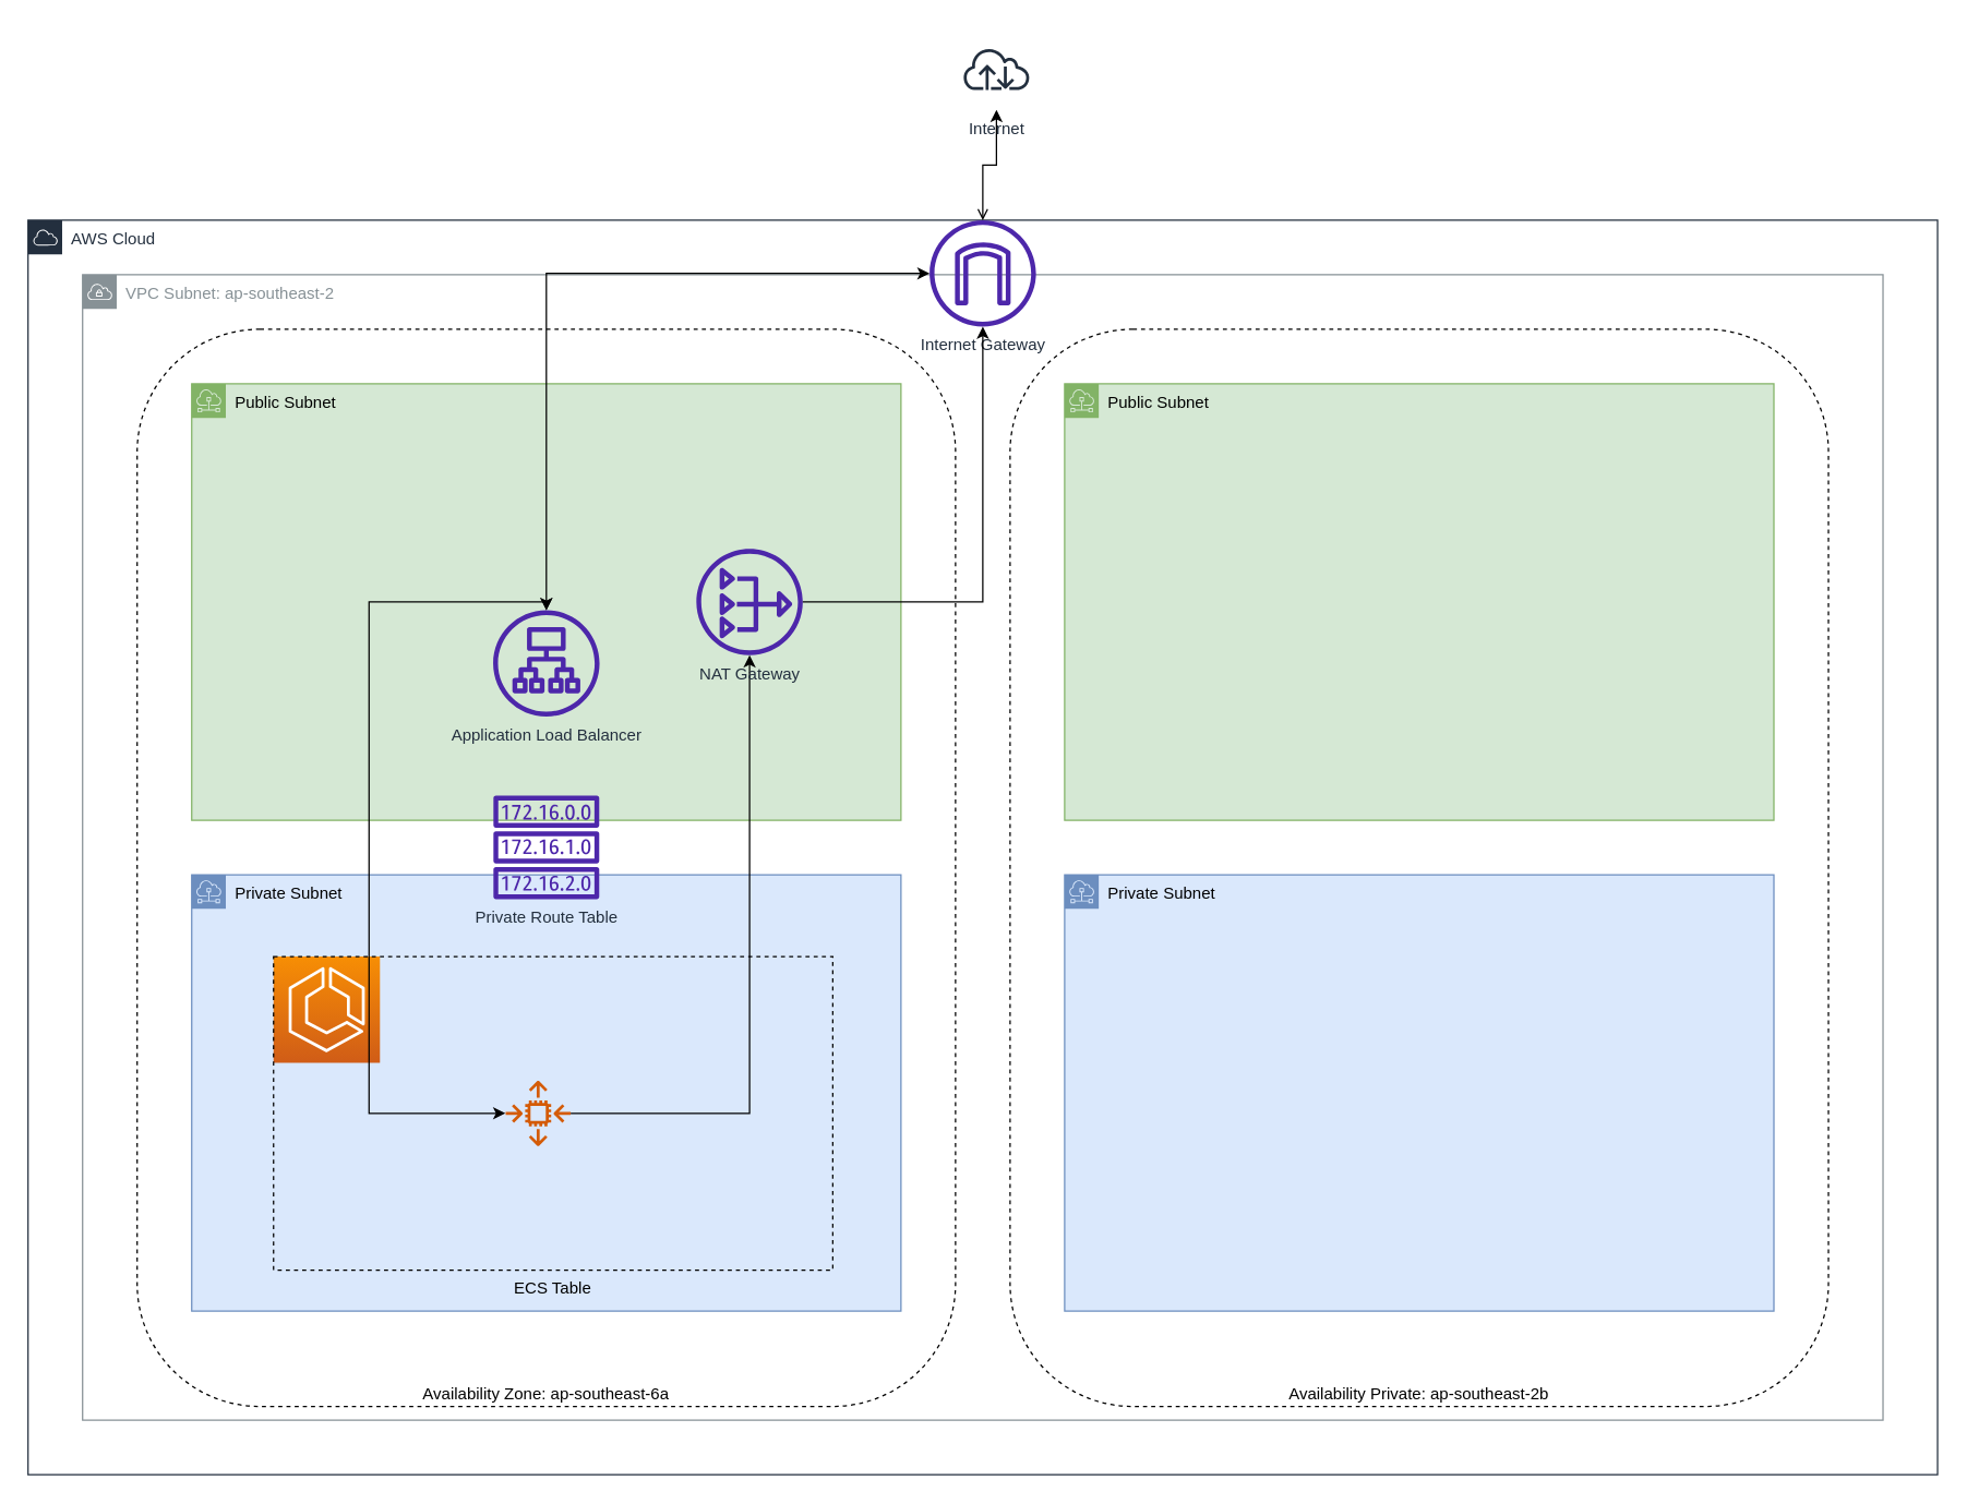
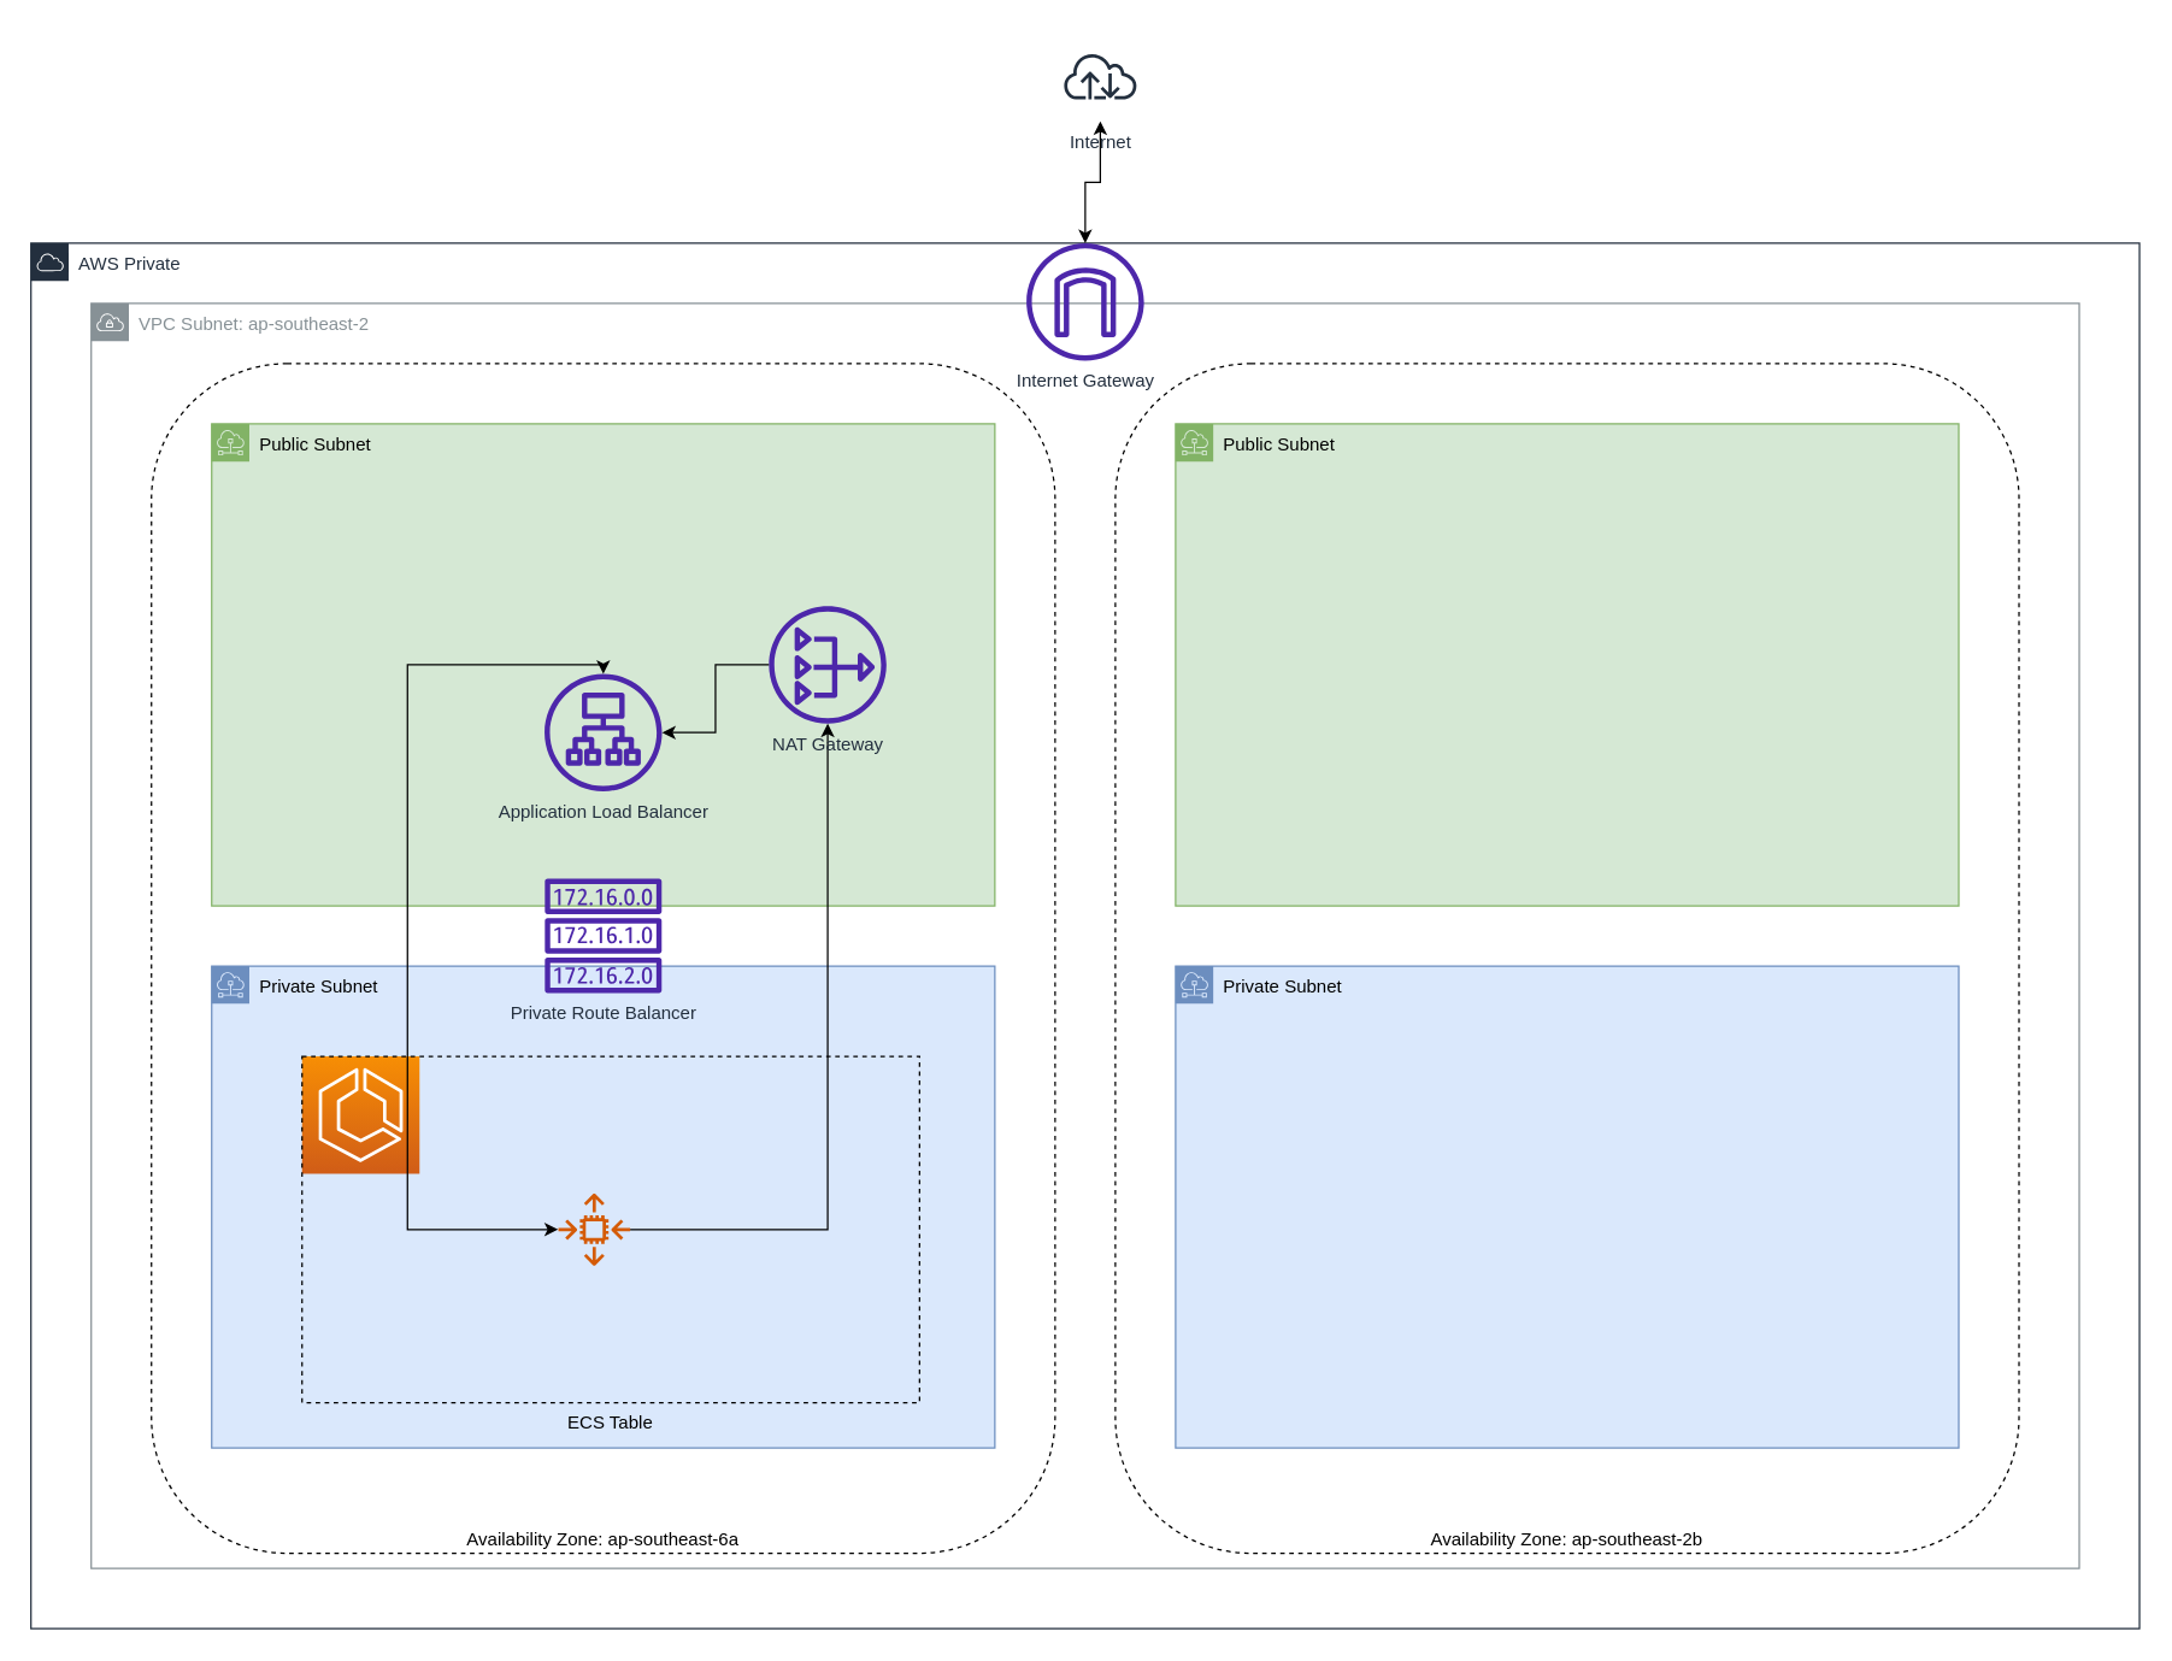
  <mxCell id="0" />
  <mxCell id="1" parent="0" />
  <mxCell id="2" value="Public Subnet" style="sketch=0;outlineConnect=0;html=1;whiteSpace=wrap;fontSize=12;fontStyle=0;shape=mxgraph.aws4.group;grIcon=mxgraph.aws4.group_subnet;strokeColor=#82b366;fillColor=#d5e8d4;verticalAlign=top;align=left;spacingLeft=30;dashed=0;" vertex="1" parent="1"><mxGeometry x="140" y="281" width="520" height="320" as="geometry" /></mxCell>
  <mxCell id="3" value="VPC Subnet: ap-southeast-2" style="sketch=0;outlineConnect=0;gradientColor=none;html=1;whiteSpace=wrap;fontSize=12;fontStyle=0;shape=mxgraph.aws4.group;grIcon=mxgraph.aws4.group_vpc;strokeColor=#879196;fillColor=none;verticalAlign=top;align=left;spacingLeft=30;fontColor=#879196;dashed=0;" vertex="1" parent="1"><mxGeometry x="60" y="201" width="1320" height="840" as="geometry" /></mxCell>
  <mxCell id="4" value="Availability Zone: ap-southeast-6a" style="rounded=1;whiteSpace=wrap;html=1;fillColor=none;dashed=1;verticalAlign=bottom;" vertex="1" parent="1"><mxGeometry x="100" y="241" width="600" height="790" as="geometry" /></mxCell>
- <mxCell id="5" value="AWS Cloud" style="points=[[0,0],[0.25,0],[0.5,0],[0.75,0],[1,0],[1,0.25],[1,0.5],[1,0.75],[1,1],[0.75,1],[0.5,1],[0.25,1],[0,1],[0,0.75],[0,0.5],[0,0.25]];outlineConnect=0;gradientColor=none;html=1;whiteSpace=wrap;fontSize=12;fontStyle=0;container=1;pointerEvents=0;collapsible=0;recursiveResize=0;shape=mxgraph.aws4.group;grIcon=mxgraph.aws4.group_aws_cloud;strokeColor=#232F3E;fillColor=none;verticalAlign=top;align=left;spacingLeft=30;fontColor=#232F3E;dashed=0;" vertex="1" parent="1"><mxGeometry x="20" y="161" width="1400" height="920" as="geometry" /></mxCell>
+ <mxCell id="5" value="AWS Private" style="points=[[0,0],[0.25,0],[0.5,0],[0.75,0],[1,0],[1,0.25],[1,0.5],[1,0.75],[1,1],[0.75,1],[0.5,1],[0.25,1],[0,1],[0,0.75],[0,0.5],[0,0.25]];outlineConnect=0;gradientColor=none;html=1;whiteSpace=wrap;fontSize=12;fontStyle=0;container=1;pointerEvents=0;collapsible=0;recursiveResize=0;shape=mxgraph.aws4.group;grIcon=mxgraph.aws4.group_aws_cloud;strokeColor=#232F3E;fillColor=none;verticalAlign=top;align=left;spacingLeft=30;fontColor=#232F3E;dashed=0;" vertex="1" parent="1"><mxGeometry x="20" y="161" width="1400" height="920" as="geometry" /></mxCell>
  <mxCell id="6" value="&lt;div&gt;Private Subnet&lt;br&gt;&lt;/div&gt;" style="sketch=0;outlineConnect=0;html=1;whiteSpace=wrap;fontSize=12;fontStyle=0;shape=mxgraph.aws4.group;grIcon=mxgraph.aws4.group_subnet;strokeColor=#6c8ebf;fillColor=#dae8fc;verticalAlign=top;align=left;spacingLeft=30;dashed=0;" vertex="1" parent="5"><mxGeometry x="120" y="480" width="520" height="320" as="geometry" /></mxCell>
- <mxCell id="7" value="Availability Private: ap-southeast-2b" style="rounded=1;whiteSpace=wrap;html=1;fillColor=none;dashed=1;verticalAlign=bottom;" vertex="1" parent="5"><mxGeometry x="720" y="80" width="600" height="790" as="geometry" /></mxCell>
+ <mxCell id="7" value="Availability Zone: ap-southeast-2b" style="rounded=1;whiteSpace=wrap;html=1;fillColor=none;dashed=1;verticalAlign=bottom;" vertex="1" parent="5"><mxGeometry x="720" y="80" width="600" height="790" as="geometry" /></mxCell>
  <mxCell id="8" value="Public Subnet" style="sketch=0;outlineConnect=0;html=1;whiteSpace=wrap;fontSize=12;fontStyle=0;shape=mxgraph.aws4.group;grIcon=mxgraph.aws4.group_subnet;strokeColor=#82b366;fillColor=#d5e8d4;verticalAlign=top;align=left;spacingLeft=30;dashed=0;" vertex="1" parent="5"><mxGeometry x="760" y="120" width="520" height="320" as="geometry" /></mxCell>
  <mxCell id="9" value="&lt;div&gt;Private Subnet&lt;br&gt;&lt;/div&gt;" style="sketch=0;outlineConnect=0;html=1;whiteSpace=wrap;fontSize=12;fontStyle=0;shape=mxgraph.aws4.group;grIcon=mxgraph.aws4.group_subnet;strokeColor=#6c8ebf;fillColor=#dae8fc;verticalAlign=top;align=left;spacingLeft=30;dashed=0;" vertex="1" parent="5"><mxGeometry x="760" y="480" width="520" height="320" as="geometry" /></mxCell>
- <mxCell id="10" value="Private Route Table " style="sketch=0;outlineConnect=0;fontColor=#232F3E;gradientColor=none;fillColor=#4D27AA;strokeColor=none;dashed=0;verticalLabelPosition=bottom;verticalAlign=top;align=center;html=1;fontSize=12;fontStyle=0;aspect=fixed;pointerEvents=1;shape=mxgraph.aws4.route_table;" vertex="1" parent="5"><mxGeometry x="341" y="422" width="78" height="76" as="geometry" /></mxCell>
+ <mxCell id="10" value="Private Route Balancer " style="sketch=0;outlineConnect=0;fontColor=#232F3E;gradientColor=none;fillColor=#4D27AA;strokeColor=none;dashed=0;verticalLabelPosition=bottom;verticalAlign=top;align=center;html=1;fontSize=12;fontStyle=0;aspect=fixed;pointerEvents=1;shape=mxgraph.aws4.route_table;" vertex="1" parent="5"><mxGeometry x="341" y="422" width="78" height="76" as="geometry" /></mxCell>
  <mxCell id="11" style="edgeStyle=orthogonalEdgeStyle;rounded=0;orthogonalLoop=1;jettySize=auto;html=1;startArrow=classic;startFill=1;endArrow=none;endFill=0;" edge="1" parent="5" source="12" target="17"><mxGeometry relative="1" as="geometry"><mxPoint x="398" y="655" as="targetPoint" /><Array as="points"><mxPoint x="529" y="655" /></Array></mxGeometry></mxCell>
  <mxCell id="12" value="NAT Gateway" style="sketch=0;outlineConnect=0;fontColor=#232F3E;gradientColor=none;fillColor=#4D27AA;strokeColor=none;dashed=0;verticalLabelPosition=bottom;verticalAlign=top;align=center;html=1;fontSize=12;fontStyle=0;aspect=fixed;pointerEvents=1;shape=mxgraph.aws4.nat_gateway;" vertex="1" parent="5"><mxGeometry x="490" y="241" width="78" height="78" as="geometry" /></mxCell>
  <mxCell id="13" value="Application Load Balancer" style="sketch=0;outlineConnect=0;fontColor=#232F3E;gradientColor=none;fillColor=#4D27AA;strokeColor=none;dashed=0;verticalLabelPosition=bottom;verticalAlign=top;align=center;html=1;fontSize=12;fontStyle=0;aspect=fixed;pointerEvents=1;shape=mxgraph.aws4.application_load_balancer;" vertex="1" parent="5"><mxGeometry x="341" y="286" width="78" height="78" as="geometry" /></mxCell>
  <mxCell id="14" value="" style="sketch=0;points=[[0,0,0],[0.25,0,0],[0.5,0,0],[0.75,0,0],[1,0,0],[0,1,0],[0.25,1,0],[0.5,1,0],[0.75,1,0],[1,1,0],[0,0.25,0],[0,0.5,0],[0,0.75,0],[1,0.25,0],[1,0.5,0],[1,0.75,0]];outlineConnect=0;fontColor=#232F3E;gradientColor=#F78E04;gradientDirection=north;fillColor=#D05C17;strokeColor=#ffffff;dashed=0;verticalLabelPosition=bottom;verticalAlign=top;align=center;html=1;fontSize=12;fontStyle=0;aspect=fixed;shape=mxgraph.aws4.resourceIcon;resIcon=mxgraph.aws4.ecs;" vertex="1" parent="5"><mxGeometry x="180" y="540" width="78" height="78" as="geometry" /></mxCell>
  <mxCell id="15" value="ECS Table" style="rounded=0;whiteSpace=wrap;html=1;dashed=1;fillColor=none;verticalAlign=top;labelPosition=center;verticalLabelPosition=bottom;align=center;" vertex="1" parent="5"><mxGeometry x="180" y="540" width="410" height="230" as="geometry" /></mxCell>
  <mxCell id="16" style="edgeStyle=orthogonalEdgeStyle;rounded=0;orthogonalLoop=1;jettySize=auto;html=1;startArrow=classic;startFill=1;endArrow=classic;endFill=1;" edge="1" parent="5" source="13"><mxGeometry relative="1" as="geometry"><mxPoint x="350" y="655" as="targetPoint" /><Array as="points"><mxPoint x="250" y="280" /><mxPoint x="250" y="655" /></Array></mxGeometry></mxCell>
  <mxCell id="17" value="" style="sketch=0;outlineConnect=0;fontColor=#232F3E;gradientColor=none;fillColor=#D45B07;strokeColor=none;dashed=0;verticalLabelPosition=bottom;verticalAlign=top;align=center;html=1;fontSize=12;fontStyle=0;aspect=fixed;pointerEvents=1;shape=mxgraph.aws4.auto_scaling2;" vertex="1" parent="5"><mxGeometry x="350" y="631" width="48" height="48" as="geometry" /></mxCell>
- <mxCell id="18" style="edgeStyle=orthogonalEdgeStyle;rounded=0;orthogonalLoop=1;jettySize=auto;html=1;startArrow=classic;startFill=1;" edge="1" parent="1" source="19" target="13"><mxGeometry relative="1" as="geometry"><Array as="points"><mxPoint x="400" y="200" /></Array></mxGeometry></mxCell>
  <mxCell id="19" value="Internet Gateway" style="sketch=0;outlineConnect=0;fontColor=#232F3E;gradientColor=none;fillColor=#4D27AA;strokeColor=none;dashed=0;verticalLabelPosition=bottom;verticalAlign=top;align=center;html=1;fontSize=12;fontStyle=0;aspect=fixed;pointerEvents=1;shape=mxgraph.aws4.internet_gateway;" vertex="1" parent="1"><mxGeometry x="681" y="161" width="78" height="78" as="geometry" /></mxCell>
- <mxCell id="20" value="" style="edgeStyle=orthogonalEdgeStyle;rounded=0;orthogonalLoop=1;jettySize=auto;html=1;startArrow=classic;startFill=1;endArrow=open;" edge="1" parent="1" source="21" target="19"><mxGeometry relative="1" as="geometry" /></mxCell>
+ <mxCell id="20" value="" style="edgeStyle=orthogonalEdgeStyle;rounded=0;orthogonalLoop=1;jettySize=auto;html=1;startArrow=classic;startFill=1;" edge="1" parent="1" source="21" target="19"><mxGeometry relative="1" as="geometry" /></mxCell>
  <mxCell id="21" value="Internet" style="sketch=0;outlineConnect=0;fontColor=#232F3E;gradientColor=none;strokeColor=#232F3E;fillColor=#ffffff;dashed=0;verticalLabelPosition=bottom;verticalAlign=top;align=center;html=1;fontSize=12;fontStyle=0;aspect=fixed;shape=mxgraph.aws4.resourceIcon;resIcon=mxgraph.aws4.internet;" vertex="1" parent="1"><mxGeometry x="700" y="20" width="60" height="60" as="geometry" /></mxCell>
- <mxCell id="22" style="edgeStyle=orthogonalEdgeStyle;rounded=0;orthogonalLoop=1;jettySize=auto;html=1;startArrow=none;startFill=0;" edge="1" parent="1" source="12" target="19"><mxGeometry relative="1" as="geometry" /></mxCell>
+ <mxCell id="22" style="edgeStyle=orthogonalEdgeStyle;rounded=0;orthogonalLoop=1;jettySize=auto;html=1;startArrow=none;startFill=0;" edge="1" parent="1" source="12" target="13"><mxGeometry relative="1" as="geometry" /></mxCell>
